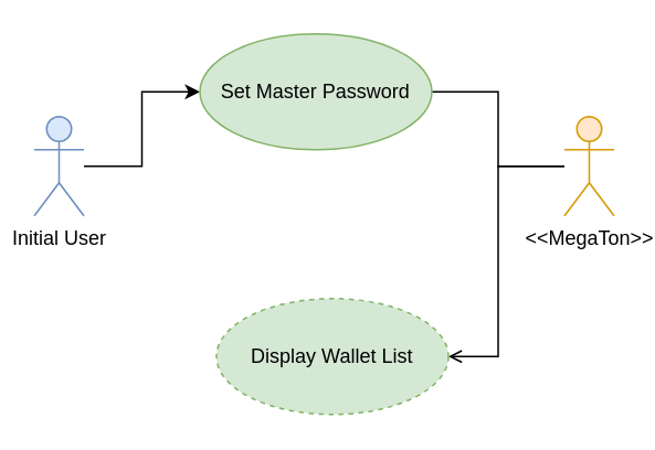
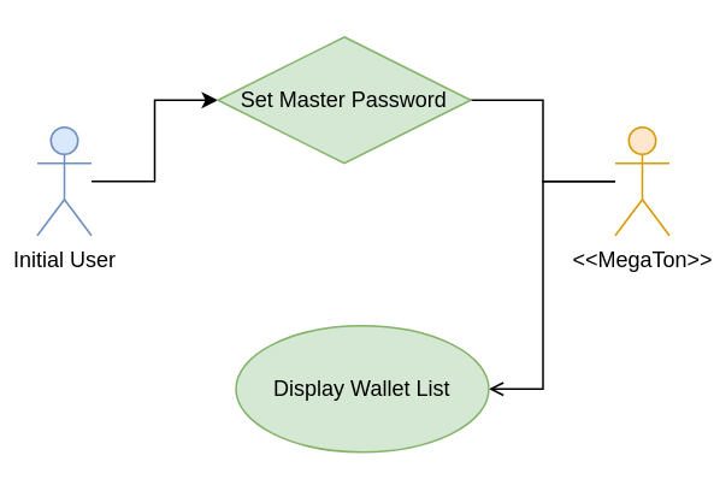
  <mxCell id="0" />
  <mxCell id="1" parent="0" />
  <mxCell id="2" style="edgeStyle=orthogonalEdgeStyle;rounded=0;orthogonalLoop=1;jettySize=auto;html=1;entryX=0;entryY=0.5;entryDx=0;entryDy=0;" edge="1" parent="1" source="3" target="5"><mxGeometry relative="1" as="geometry" /></mxCell>
  <mxCell id="3" value="Initial User" style="shape=umlActor;verticalLabelPosition=bottom;verticalAlign=top;html=1;outlineConnect=0;fillColor=#dae8fc;strokeColor=#6c8ebf;" vertex="1" parent="1"><mxGeometry x="20" y="70" width="30" height="60" as="geometry" /></mxCell>
  <mxCell id="4" style="edgeStyle=orthogonalEdgeStyle;rounded=0;orthogonalLoop=1;jettySize=auto;html=1;exitX=1;exitY=0.5;exitDx=0;exitDy=0;endArrow=none;endFill=0;strokeColor=#000000;" edge="1" parent="1" source="5" target="7"><mxGeometry relative="1" as="geometry" /></mxCell>
- <mxCell id="5" value="Set Master Password" style="ellipse;whiteSpace=wrap;html=1;fillColor=#d5e8d4;strokeColor=#82b366;" vertex="1" parent="1"><mxGeometry x="120" y="20" width="140" height="70" as="geometry" /></mxCell>
+ <mxCell id="5" value="Set Master Password" style="rhombus;whiteSpace=wrap;html=1;fillColor=#d5e8d4;strokeColor=#82b366;" vertex="1" parent="1"><mxGeometry x="120" y="20" width="140" height="70" as="geometry" /></mxCell>
  <mxCell id="6" style="edgeStyle=orthogonalEdgeStyle;rounded=0;orthogonalLoop=1;jettySize=auto;html=1;entryX=1;entryY=0.5;entryDx=0;entryDy=0;endArrow=open;endFill=1;strokeColor=#000000;" edge="1" parent="1" source="7" target="8"><mxGeometry relative="1" as="geometry"><Array as="points"><mxPoint x="300" y="100" /><mxPoint x="300" y="215" /></Array></mxGeometry></mxCell>
  <mxCell id="7" value="&amp;lt;&amp;lt;MegaTon&amp;gt;&amp;gt;" style="shape=umlActor;html=1;verticalLabelPosition=bottom;verticalAlign=top;align=center;fillColor=#ffe6cc;strokeColor=#d79b00;" vertex="1" parent="1"><mxGeometry x="340" y="70" width="30" height="60" as="geometry" /></mxCell>
- <mxCell id="8" value="Display Wallet List" style="ellipse;whiteSpace=wrap;html=1;fillColor=#d5e8d4;strokeColor=#82b366;dashed=1;" vertex="1" parent="1"><mxGeometry x="130" y="180" width="140" height="70" as="geometry" /></mxCell>
+ <mxCell id="8" value="Display Wallet List" style="ellipse;whiteSpace=wrap;html=1;fillColor=#d5e8d4;strokeColor=#82b366;" vertex="1" parent="1"><mxGeometry x="130" y="180" width="140" height="70" as="geometry" /></mxCell>
